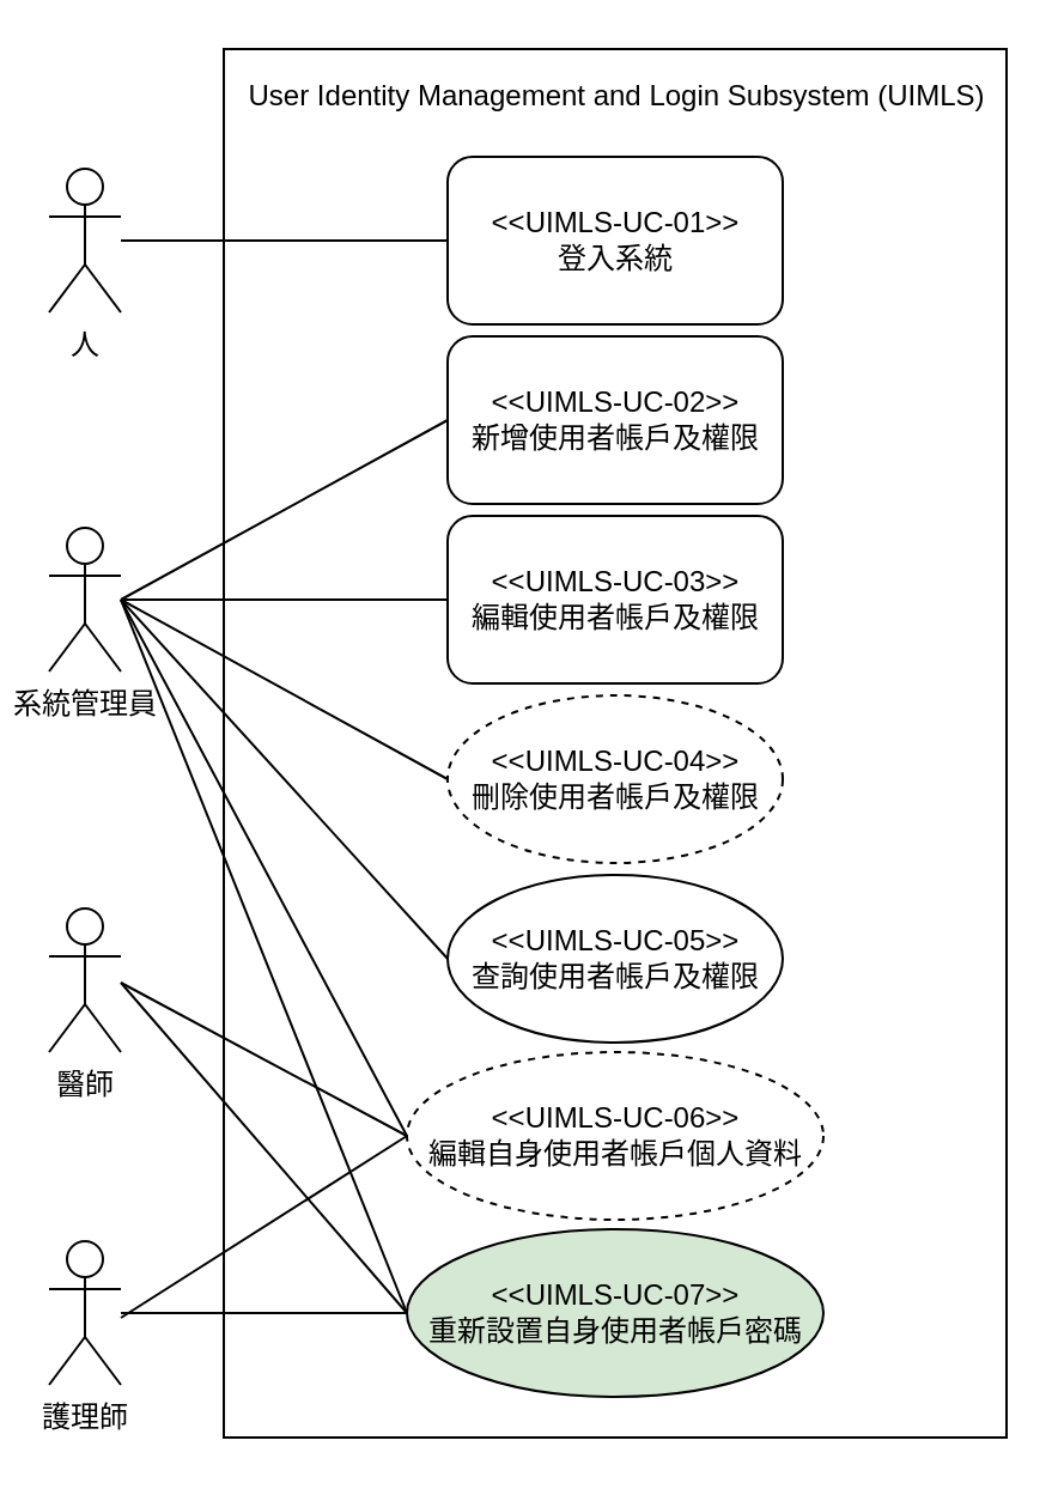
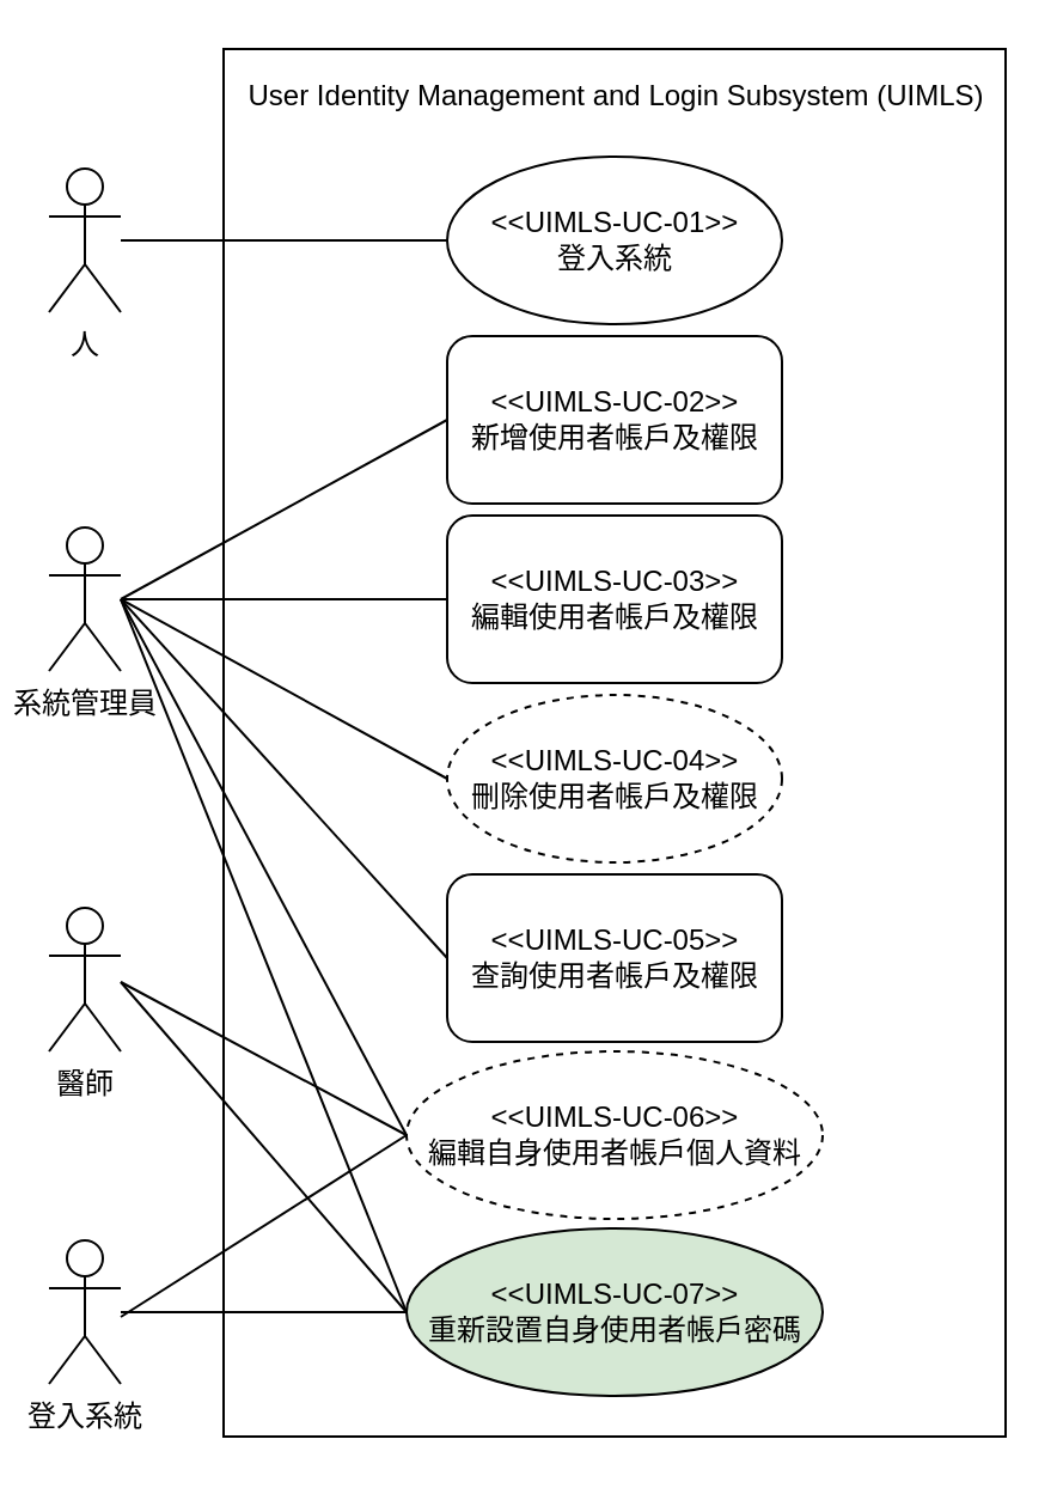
  <mxCell id="0" />
  <mxCell id="1" parent="0" />
  <mxCell id="2" value="" style="html=1;" parent="1" vertex="1"><mxGeometry x="93" y="20" width="327" height="580" as="geometry" /></mxCell>
  <mxCell id="3" value="系統管理員" style="shape=umlActor;verticalLabelPosition=bottom;labelBackgroundColor=#ffffff;verticalAlign=top;html=1;" parent="1" vertex="1"><mxGeometry x="20" y="220" width="30" height="60" as="geometry" /></mxCell>
  <mxCell id="4" value="醫師" style="shape=umlActor;verticalLabelPosition=bottom;labelBackgroundColor=#ffffff;verticalAlign=top;html=1;" parent="1" vertex="1"><mxGeometry x="20" y="379" width="30" height="60" as="geometry" /></mxCell>
- <mxCell id="5" value="護理師" style="shape=umlActor;verticalLabelPosition=bottom;labelBackgroundColor=#ffffff;verticalAlign=top;html=1;" parent="1" vertex="1"><mxGeometry x="20" y="518" width="30" height="60" as="geometry" /></mxCell>
+ <mxCell id="5" value="登入系統" style="shape=umlActor;verticalLabelPosition=bottom;labelBackgroundColor=#ffffff;verticalAlign=top;html=1;" parent="1" vertex="1"><mxGeometry x="20" y="518" width="30" height="60" as="geometry" /></mxCell>
  <mxCell id="6" style="rounded=0;orthogonalLoop=1;jettySize=auto;html=1;exitX=0;exitY=0.5;exitDx=0;exitDy=0;fontSize=12;endArrow=none;endFill=0;" parent="1" source="7" edge="1"><mxGeometry relative="1" as="geometry"><mxPoint x="50" y="250" as="targetPoint" /></mxGeometry></mxCell>
  <mxCell id="7" value="&lt;div&gt;&amp;lt;&amp;lt;UIMLS-UC-02&amp;gt;&amp;gt;&lt;/div&gt;&lt;div&gt;新增使用者帳戶及權限&lt;/div&gt;" style="whiteSpace=wrap;html=1;rounded=1;" parent="1" vertex="1"><mxGeometry x="186.5" y="140" width="140" height="70" as="geometry" /></mxCell>
  <mxCell id="8" value="&lt;p class=&quot;MsoNormal&quot; style=&quot;margin-left: 24pt ; text-indent: -24pt ; font-size: 12px&quot;&gt;&lt;span lang=&quot;EN-US&quot; style=&quot;font-size: 12px&quot;&gt;User Identity Management and Login Subsystem (UIMLS)&lt;/span&gt;&lt;/p&gt;" style="text;html=1;align=center;verticalAlign=middle;resizable=0;points=[];;autosize=1;fontSize=12;" parent="1" vertex="1"><mxGeometry x="96.5" y="20" width="320" height="40" as="geometry" /></mxCell>
  <mxCell id="9" style="rounded=0;orthogonalLoop=1;jettySize=auto;html=1;exitX=0;exitY=0.5;exitDx=0;exitDy=0;endArrow=none;endFill=0;fontSize=12;" parent="1" source="10" edge="1"><mxGeometry relative="1" as="geometry"><mxPoint x="50" y="250" as="targetPoint" /></mxGeometry></mxCell>
  <mxCell id="10" value="&lt;div&gt;&amp;lt;&amp;lt;UIMLS-UC-03&amp;gt;&amp;gt;&lt;span&gt;&lt;br&gt;編輯使用者帳戶及權限&lt;/span&gt;&lt;/div&gt;" style="whiteSpace=wrap;html=1;rounded=1;" parent="1" vertex="1"><mxGeometry x="186.5" y="215" width="140" height="70" as="geometry" /></mxCell>
  <mxCell id="11" style="edgeStyle=none;rounded=0;orthogonalLoop=1;jettySize=auto;html=1;exitX=0;exitY=0.5;exitDx=0;exitDy=0;endArrow=none;endFill=0;fontSize=12;" parent="1" source="12" edge="1"><mxGeometry relative="1" as="geometry"><mxPoint x="50" y="250" as="targetPoint" /></mxGeometry></mxCell>
  <mxCell id="12" value="&lt;div&gt;&amp;lt;&amp;lt;UIMLS-UC-04&amp;gt;&amp;gt;&lt;span&gt;&lt;br&gt;刪除使用者帳戶及權限&lt;/span&gt;&lt;br&gt;&lt;/div&gt;" style="ellipse;whiteSpace=wrap;html=1;dashed=1;" parent="1" vertex="1"><mxGeometry x="186.5" y="290" width="140" height="70" as="geometry" /></mxCell>
  <mxCell id="13" style="edgeStyle=none;rounded=0;orthogonalLoop=1;jettySize=auto;html=1;exitX=0;exitY=0.5;exitDx=0;exitDy=0;endArrow=none;endFill=0;fontSize=12;" parent="1" source="14" edge="1"><mxGeometry relative="1" as="geometry"><mxPoint x="50" y="250" as="targetPoint" /></mxGeometry></mxCell>
- <mxCell id="14" value="&lt;div&gt;&amp;lt;&amp;lt;UIMLS-UC-05&amp;gt;&amp;gt;&lt;span&gt;&lt;br&gt;查詢使用者帳戶及權限&lt;/span&gt;&lt;br&gt;&lt;/div&gt;" style="ellipse;whiteSpace=wrap;html=1;" parent="1" vertex="1"><mxGeometry x="186.5" y="365" width="140" height="70" as="geometry" /></mxCell>
+ <mxCell id="14" value="&lt;div&gt;&amp;lt;&amp;lt;UIMLS-UC-05&amp;gt;&amp;gt;&lt;span&gt;&lt;br&gt;查詢使用者帳戶及權限&lt;/span&gt;&lt;br&gt;&lt;/div&gt;" style="whiteSpace=wrap;html=1;rounded=1;" parent="1" vertex="1"><mxGeometry x="186.5" y="365" width="140" height="70" as="geometry" /></mxCell>
  <mxCell id="15" style="rounded=0;orthogonalLoop=1;jettySize=auto;html=1;exitX=0;exitY=0.5;exitDx=0;exitDy=0;endArrow=none;endFill=0;" parent="1" source="18" edge="1"><mxGeometry relative="1" as="geometry"><mxPoint x="50" y="250" as="targetPoint" /></mxGeometry></mxCell>
  <mxCell id="16" style="edgeStyle=none;rounded=0;orthogonalLoop=1;jettySize=auto;html=1;exitX=0;exitY=0.5;exitDx=0;exitDy=0;endArrow=none;endFill=0;" parent="1" source="18" edge="1"><mxGeometry relative="1" as="geometry"><mxPoint x="50" y="410" as="targetPoint" /></mxGeometry></mxCell>
  <mxCell id="17" style="edgeStyle=none;rounded=0;orthogonalLoop=1;jettySize=auto;html=1;exitX=0;exitY=0.5;exitDx=0;exitDy=0;endArrow=none;endFill=0;" parent="1" source="18" edge="1"><mxGeometry relative="1" as="geometry"><mxPoint x="50" y="550" as="targetPoint" /></mxGeometry></mxCell>
  <mxCell id="18" value="&lt;div&gt;&amp;lt;&amp;lt;UIMLS-UC-06&amp;gt;&amp;gt;&lt;span&gt;&lt;br&gt;&lt;/span&gt;編輯自身使用者帳戶個人資料&lt;/div&gt;" style="ellipse;whiteSpace=wrap;html=1;dashed=1;" parent="1" vertex="1"><mxGeometry x="169.5" y="439" width="174" height="70" as="geometry" /></mxCell>
  <mxCell id="19" style="edgeStyle=none;rounded=0;orthogonalLoop=1;jettySize=auto;html=1;exitX=0;exitY=0.5;exitDx=0;exitDy=0;endArrow=none;endFill=0;" parent="1" source="22" edge="1"><mxGeometry relative="1" as="geometry"><mxPoint x="50" y="250" as="targetPoint" /></mxGeometry></mxCell>
  <mxCell id="20" style="edgeStyle=none;rounded=0;orthogonalLoop=1;jettySize=auto;html=1;exitX=0;exitY=0.5;exitDx=0;exitDy=0;endArrow=none;endFill=0;" parent="1" source="22" edge="1"><mxGeometry relative="1" as="geometry"><mxPoint x="50" y="410" as="targetPoint" /></mxGeometry></mxCell>
  <mxCell id="21" style="edgeStyle=none;rounded=0;orthogonalLoop=1;jettySize=auto;html=1;exitX=0;exitY=0.5;exitDx=0;exitDy=0;endArrow=none;endFill=0;" parent="1" source="22" edge="1"><mxGeometry relative="1" as="geometry"><mxPoint x="50" y="548" as="targetPoint" /></mxGeometry></mxCell>
  <mxCell id="22" value="&lt;div&gt;&amp;lt;&amp;lt;UIMLS-UC-07&amp;gt;&amp;gt;&lt;span&gt;&lt;br&gt;&lt;/span&gt;重新設置自身使用者帳戶密碼&lt;/div&gt;" style="ellipse;whiteSpace=wrap;html=1;fillColor=#d5e8d4;" parent="1" vertex="1"><mxGeometry x="169.5" y="513" width="174" height="70" as="geometry" /></mxCell>
  <mxCell id="23" style="rounded=0;orthogonalLoop=1;jettySize=auto;html=1;exitX=0;exitY=0.5;exitDx=0;exitDy=0;endArrow=none;endFill=0;" edge="1" parent="1" source="24"><mxGeometry relative="1" as="geometry"><mxPoint x="50" y="100" as="targetPoint" /></mxGeometry></mxCell>
- <mxCell id="24" value="&lt;div&gt;&amp;lt;&amp;lt;UIMLS-UC-01&amp;gt;&amp;gt;&lt;/div&gt;&lt;div&gt;登入系統&lt;/div&gt;" style="whiteSpace=wrap;html=1;rounded=1;" vertex="1" parent="1"><mxGeometry x="186.5" y="65" width="140" height="70" as="geometry" /></mxCell>
+ <mxCell id="24" value="&lt;div&gt;&amp;lt;&amp;lt;UIMLS-UC-01&amp;gt;&amp;gt;&lt;/div&gt;&lt;div&gt;登入系統&lt;/div&gt;" style="ellipse;whiteSpace=wrap;html=1;" vertex="1" parent="1"><mxGeometry x="186.5" y="65" width="140" height="70" as="geometry" /></mxCell>
  <mxCell id="25" value="人" style="shape=umlActor;verticalLabelPosition=bottom;labelBackgroundColor=#ffffff;verticalAlign=top;html=1;" vertex="1" parent="1"><mxGeometry x="20" y="70" width="30" height="60" as="geometry" /></mxCell>
